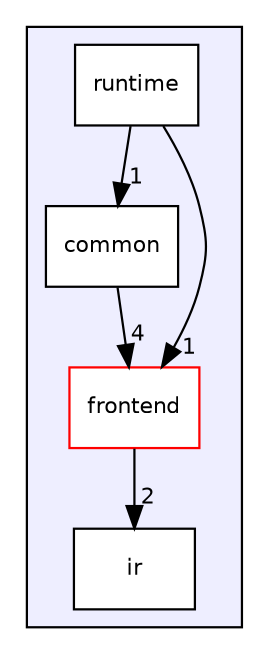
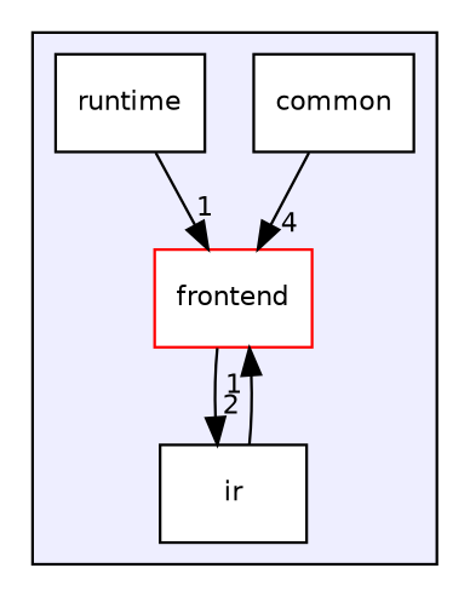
  digraph {
    compound=true
    node [fillcolor=white fontname=Helvetica fontsize=10 shape=box style=filled]
    edge [headlabel=1 labeldistance=1.5 labelfontname=Helvetica labelfontsize=10]
    n1 [label=common]
    n2 [color=red label=frontend]
    n3 [label=ir]
    n4 [label=runtime]
    subgraph cluster_1 {
      bgcolor="#eeeeff"
      pencolor=black
      n1
      n2
      n3
      n4
    }
    n1 -> n2 [headlabel=4]
    n2 -> n3 [headlabel=2]
-   n4 -> n1
+   n3 -> n2
    n4 -> n2
  }
